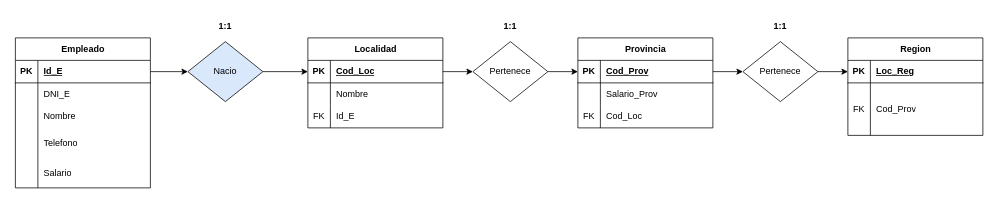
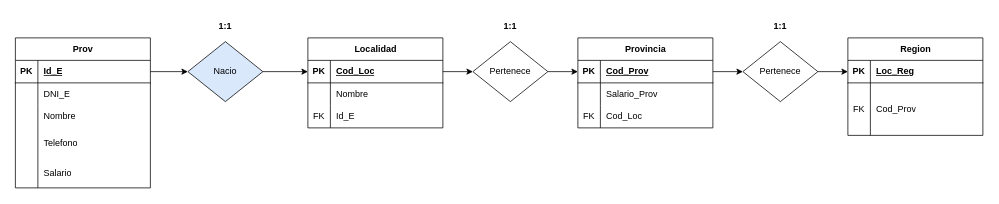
  <mxCell id="0" />
  <mxCell id="1" parent="0" />
- <mxCell id="2" value="Empleado" style="shape=table;startSize=30;container=1;collapsible=1;childLayout=tableLayout;fixedRows=1;rowLines=0;fontStyle=1;align=center;resizeLast=1;html=1;" parent="1" vertex="1"><mxGeometry x="20" y="50" width="180" height="200" as="geometry" /></mxCell>
+ <mxCell id="2" value="Prov" style="shape=table;startSize=30;container=1;collapsible=1;childLayout=tableLayout;fixedRows=1;rowLines=0;fontStyle=1;align=center;resizeLast=1;html=1;" parent="1" vertex="1"><mxGeometry x="20" y="50" width="180" height="200" as="geometry" /></mxCell>
  <mxCell id="3" value="" style="shape=tableRow;horizontal=0;startSize=0;swimlaneHead=0;swimlaneBody=0;fillColor=none;collapsible=0;dropTarget=0;points=[[0,0.5],[1,0.5]];portConstraint=eastwest;top=0;left=0;right=0;bottom=1;" parent="2" vertex="1"><mxGeometry y="30" width="180" height="30" as="geometry" /></mxCell>
  <mxCell id="4" value="PK" style="shape=partialRectangle;connectable=0;fillColor=none;top=0;left=0;bottom=0;right=0;fontStyle=1;overflow=hidden;whiteSpace=wrap;html=1;" parent="3" vertex="1"><mxGeometry width="30" height="30" as="geometry"><mxRectangle width="30" height="30" as="alternateBounds" /></mxGeometry></mxCell>
  <mxCell id="5" value="Id_E" style="shape=partialRectangle;connectable=0;fillColor=none;top=0;left=0;bottom=0;right=0;align=left;spacingLeft=6;fontStyle=5;overflow=hidden;whiteSpace=wrap;html=1;" parent="3" vertex="1"><mxGeometry x="30" width="150" height="30" as="geometry"><mxRectangle width="150" height="30" as="alternateBounds" /></mxGeometry></mxCell>
  <mxCell id="6" value="" style="shape=tableRow;horizontal=0;startSize=0;swimlaneHead=0;swimlaneBody=0;fillColor=none;collapsible=0;dropTarget=0;points=[[0,0.5],[1,0.5]];portConstraint=eastwest;top=0;left=0;right=0;bottom=0;" parent="2" vertex="1"><mxGeometry y="60" width="180" height="30" as="geometry" /></mxCell>
  <mxCell id="7" value="" style="shape=partialRectangle;connectable=0;fillColor=none;top=0;left=0;bottom=0;right=0;editable=1;overflow=hidden;whiteSpace=wrap;html=1;" parent="6" vertex="1"><mxGeometry width="30" height="30" as="geometry"><mxRectangle width="30" height="30" as="alternateBounds" /></mxGeometry></mxCell>
  <mxCell id="8" value="DNI_E" style="shape=partialRectangle;connectable=0;fillColor=none;top=0;left=0;bottom=0;right=0;align=left;spacingLeft=6;overflow=hidden;whiteSpace=wrap;html=1;" parent="6" vertex="1"><mxGeometry x="30" width="150" height="30" as="geometry"><mxRectangle width="150" height="30" as="alternateBounds" /></mxGeometry></mxCell>
  <mxCell id="9" value="" style="shape=tableRow;horizontal=0;startSize=0;swimlaneHead=0;swimlaneBody=0;fillColor=none;collapsible=0;dropTarget=0;points=[[0,0.5],[1,0.5]];portConstraint=eastwest;top=0;left=0;right=0;bottom=0;" parent="2" vertex="1"><mxGeometry y="90" width="180" height="30" as="geometry" /></mxCell>
  <mxCell id="10" value="" style="shape=partialRectangle;connectable=0;fillColor=none;top=0;left=0;bottom=0;right=0;editable=1;overflow=hidden;whiteSpace=wrap;html=1;" parent="9" vertex="1"><mxGeometry width="30" height="30" as="geometry"><mxRectangle width="30" height="30" as="alternateBounds" /></mxGeometry></mxCell>
  <mxCell id="11" value="Nombre" style="shape=partialRectangle;connectable=0;fillColor=none;top=0;left=0;bottom=0;right=0;align=left;spacingLeft=6;overflow=hidden;whiteSpace=wrap;html=1;" parent="9" vertex="1"><mxGeometry x="30" width="150" height="30" as="geometry"><mxRectangle width="150" height="30" as="alternateBounds" /></mxGeometry></mxCell>
  <mxCell id="12" value="" style="shape=tableRow;horizontal=0;startSize=0;swimlaneHead=0;swimlaneBody=0;fillColor=none;collapsible=0;dropTarget=0;points=[[0,0.5],[1,0.5]];portConstraint=eastwest;top=0;left=0;right=0;bottom=0;" parent="2" vertex="1"><mxGeometry y="120" width="180" height="40" as="geometry" /></mxCell>
  <mxCell id="13" value="" style="shape=partialRectangle;connectable=0;fillColor=none;top=0;left=0;bottom=0;right=0;editable=1;overflow=hidden;whiteSpace=wrap;html=1;" parent="12" vertex="1"><mxGeometry width="30" height="40" as="geometry"><mxRectangle width="30" height="40" as="alternateBounds" /></mxGeometry></mxCell>
  <mxCell id="14" value="Telefono" style="shape=partialRectangle;connectable=0;fillColor=none;top=0;left=0;bottom=0;right=0;align=left;spacingLeft=6;overflow=hidden;whiteSpace=wrap;html=1;" parent="12" vertex="1"><mxGeometry x="30" width="150" height="40" as="geometry"><mxRectangle width="150" height="40" as="alternateBounds" /></mxGeometry></mxCell>
  <mxCell id="15" value="" style="shape=tableRow;horizontal=0;startSize=0;swimlaneHead=0;swimlaneBody=0;fillColor=none;collapsible=0;dropTarget=0;points=[[0,0.5],[1,0.5]];portConstraint=eastwest;top=0;left=0;right=0;bottom=0;" parent="2" vertex="1"><mxGeometry y="160" width="180" height="40" as="geometry" /></mxCell>
  <mxCell id="16" value="" style="shape=partialRectangle;connectable=0;fillColor=none;top=0;left=0;bottom=0;right=0;editable=1;overflow=hidden;whiteSpace=wrap;html=1;" parent="15" vertex="1"><mxGeometry width="30" height="40" as="geometry"><mxRectangle width="30" height="40" as="alternateBounds" /></mxGeometry></mxCell>
  <mxCell id="17" value="Salario" style="shape=partialRectangle;connectable=0;fillColor=none;top=0;left=0;bottom=0;right=0;align=left;spacingLeft=6;overflow=hidden;whiteSpace=wrap;html=1;" parent="15" vertex="1"><mxGeometry x="30" width="150" height="40" as="geometry"><mxRectangle width="150" height="40" as="alternateBounds" /></mxGeometry></mxCell>
  <mxCell id="18" value="Provincia" style="shape=table;startSize=30;container=1;collapsible=1;childLayout=tableLayout;fixedRows=1;rowLines=0;fontStyle=1;align=center;resizeLast=1;html=1;" parent="1" vertex="1"><mxGeometry x="770" y="50" width="180" height="120" as="geometry" /></mxCell>
  <mxCell id="19" value="" style="shape=tableRow;horizontal=0;startSize=0;swimlaneHead=0;swimlaneBody=0;fillColor=none;collapsible=0;dropTarget=0;points=[[0,0.5],[1,0.5]];portConstraint=eastwest;top=0;left=0;right=0;bottom=1;" parent="18" vertex="1"><mxGeometry y="30" width="180" height="30" as="geometry" /></mxCell>
  <mxCell id="20" value="PK" style="shape=partialRectangle;connectable=0;fillColor=none;top=0;left=0;bottom=0;right=0;fontStyle=1;overflow=hidden;whiteSpace=wrap;html=1;" parent="19" vertex="1"><mxGeometry width="30" height="30" as="geometry"><mxRectangle width="30" height="30" as="alternateBounds" /></mxGeometry></mxCell>
  <mxCell id="21" value="Cod_Prov" style="shape=partialRectangle;connectable=0;fillColor=none;top=0;left=0;bottom=0;right=0;align=left;spacingLeft=6;fontStyle=5;overflow=hidden;whiteSpace=wrap;html=1;" parent="19" vertex="1"><mxGeometry x="30" width="150" height="30" as="geometry"><mxRectangle width="150" height="30" as="alternateBounds" /></mxGeometry></mxCell>
  <mxCell id="22" value="" style="shape=tableRow;horizontal=0;startSize=0;swimlaneHead=0;swimlaneBody=0;fillColor=none;collapsible=0;dropTarget=0;points=[[0,0.5],[1,0.5]];portConstraint=eastwest;top=0;left=0;right=0;bottom=0;" parent="18" vertex="1"><mxGeometry y="60" width="180" height="30" as="geometry" /></mxCell>
  <mxCell id="23" value="" style="shape=partialRectangle;connectable=0;fillColor=none;top=0;left=0;bottom=0;right=0;editable=1;overflow=hidden;whiteSpace=wrap;html=1;" parent="22" vertex="1"><mxGeometry width="30" height="30" as="geometry"><mxRectangle width="30" height="30" as="alternateBounds" /></mxGeometry></mxCell>
  <mxCell id="24" value="Salario_Prov" style="shape=partialRectangle;connectable=0;fillColor=none;top=0;left=0;bottom=0;right=0;align=left;spacingLeft=6;overflow=hidden;whiteSpace=wrap;html=1;" parent="22" vertex="1"><mxGeometry x="30" width="150" height="30" as="geometry"><mxRectangle width="150" height="30" as="alternateBounds" /></mxGeometry></mxCell>
  <mxCell id="25" value="" style="shape=tableRow;horizontal=0;startSize=0;swimlaneHead=0;swimlaneBody=0;fillColor=none;collapsible=0;dropTarget=0;points=[[0,0.5],[1,0.5]];portConstraint=eastwest;top=0;left=0;right=0;bottom=0;" parent="18" vertex="1"><mxGeometry y="90" width="180" height="30" as="geometry" /></mxCell>
  <mxCell id="26" value="FK" style="shape=partialRectangle;connectable=0;fillColor=none;top=0;left=0;bottom=0;right=0;editable=1;overflow=hidden;whiteSpace=wrap;html=1;" parent="25" vertex="1"><mxGeometry width="30" height="30" as="geometry"><mxRectangle width="30" height="30" as="alternateBounds" /></mxGeometry></mxCell>
  <mxCell id="27" value="Cod_Loc" style="shape=partialRectangle;connectable=0;fillColor=none;top=0;left=0;bottom=0;right=0;align=left;spacingLeft=6;overflow=hidden;whiteSpace=wrap;html=1;" parent="25" vertex="1"><mxGeometry x="30" width="150" height="30" as="geometry"><mxRectangle width="150" height="30" as="alternateBounds" /></mxGeometry></mxCell>
  <mxCell id="28" value="Region" style="shape=table;startSize=30;container=1;collapsible=1;childLayout=tableLayout;fixedRows=1;rowLines=0;fontStyle=1;align=center;resizeLast=1;html=1;" parent="1" vertex="1"><mxGeometry x="1130" y="50" width="180" height="130" as="geometry" /></mxCell>
  <mxCell id="29" value="" style="shape=tableRow;horizontal=0;startSize=0;swimlaneHead=0;swimlaneBody=0;fillColor=none;collapsible=0;dropTarget=0;points=[[0,0.5],[1,0.5]];portConstraint=eastwest;top=0;left=0;right=0;bottom=1;" parent="28" vertex="1"><mxGeometry y="30" width="180" height="30" as="geometry" /></mxCell>
  <mxCell id="30" value="PK" style="shape=partialRectangle;connectable=0;fillColor=none;top=0;left=0;bottom=0;right=0;fontStyle=1;overflow=hidden;whiteSpace=wrap;html=1;" parent="29" vertex="1"><mxGeometry width="30" height="30" as="geometry"><mxRectangle width="30" height="30" as="alternateBounds" /></mxGeometry></mxCell>
  <mxCell id="31" value="Loc_Reg" style="shape=partialRectangle;connectable=0;fillColor=none;top=0;left=0;bottom=0;right=0;align=left;spacingLeft=6;fontStyle=5;overflow=hidden;whiteSpace=wrap;html=1;" parent="29" vertex="1"><mxGeometry x="30" width="150" height="30" as="geometry"><mxRectangle width="150" height="30" as="alternateBounds" /></mxGeometry></mxCell>
  <mxCell id="32" value="" style="shape=tableRow;horizontal=0;startSize=0;swimlaneHead=0;swimlaneBody=0;fillColor=none;collapsible=0;dropTarget=0;points=[[0,0.5],[1,0.5]];portConstraint=eastwest;top=0;left=0;right=0;bottom=0;" parent="28" vertex="1"><mxGeometry y="60" width="180" height="70" as="geometry" /></mxCell>
  <mxCell id="33" value="FK" style="shape=partialRectangle;connectable=0;fillColor=none;top=0;left=0;bottom=0;right=0;editable=1;overflow=hidden;whiteSpace=wrap;html=1;" parent="32" vertex="1"><mxGeometry width="30" height="70" as="geometry"><mxRectangle width="30" height="70" as="alternateBounds" /></mxGeometry></mxCell>
  <mxCell id="34" value="Cod_Prov" style="shape=partialRectangle;connectable=0;fillColor=none;top=0;left=0;bottom=0;right=0;align=left;spacingLeft=6;overflow=hidden;whiteSpace=wrap;html=1;" parent="32" vertex="1"><mxGeometry x="30" width="150" height="70" as="geometry"><mxRectangle width="150" height="70" as="alternateBounds" /></mxGeometry></mxCell>
  <mxCell id="35" value="Localidad" style="shape=table;startSize=30;container=1;collapsible=1;childLayout=tableLayout;fixedRows=1;rowLines=0;fontStyle=1;align=center;resizeLast=1;html=1;" parent="1" vertex="1"><mxGeometry x="410" y="50" width="180" height="120" as="geometry" /></mxCell>
  <mxCell id="36" value="" style="shape=tableRow;horizontal=0;startSize=0;swimlaneHead=0;swimlaneBody=0;fillColor=none;collapsible=0;dropTarget=0;points=[[0,0.5],[1,0.5]];portConstraint=eastwest;top=0;left=0;right=0;bottom=1;" parent="35" vertex="1"><mxGeometry y="30" width="180" height="30" as="geometry" /></mxCell>
  <mxCell id="37" value="PK" style="shape=partialRectangle;connectable=0;fillColor=none;top=0;left=0;bottom=0;right=0;fontStyle=1;overflow=hidden;whiteSpace=wrap;html=1;" parent="36" vertex="1"><mxGeometry width="30" height="30" as="geometry"><mxRectangle width="30" height="30" as="alternateBounds" /></mxGeometry></mxCell>
  <mxCell id="38" value="Cod_Loc" style="shape=partialRectangle;connectable=0;fillColor=none;top=0;left=0;bottom=0;right=0;align=left;spacingLeft=6;fontStyle=5;overflow=hidden;whiteSpace=wrap;html=1;" parent="36" vertex="1"><mxGeometry x="30" width="150" height="30" as="geometry"><mxRectangle width="150" height="30" as="alternateBounds" /></mxGeometry></mxCell>
  <mxCell id="39" value="" style="shape=tableRow;horizontal=0;startSize=0;swimlaneHead=0;swimlaneBody=0;fillColor=none;collapsible=0;dropTarget=0;points=[[0,0.5],[1,0.5]];portConstraint=eastwest;top=0;left=0;right=0;bottom=0;" parent="35" vertex="1"><mxGeometry y="60" width="180" height="30" as="geometry" /></mxCell>
  <mxCell id="40" value="" style="shape=partialRectangle;connectable=0;fillColor=none;top=0;left=0;bottom=0;right=0;editable=1;overflow=hidden;whiteSpace=wrap;html=1;" parent="39" vertex="1"><mxGeometry width="30" height="30" as="geometry"><mxRectangle width="30" height="30" as="alternateBounds" /></mxGeometry></mxCell>
  <mxCell id="41" value="Nombre" style="shape=partialRectangle;connectable=0;fillColor=none;top=0;left=0;bottom=0;right=0;align=left;spacingLeft=6;overflow=hidden;whiteSpace=wrap;html=1;" parent="39" vertex="1"><mxGeometry x="30" width="150" height="30" as="geometry"><mxRectangle width="150" height="30" as="alternateBounds" /></mxGeometry></mxCell>
  <mxCell id="42" value="" style="shape=tableRow;horizontal=0;startSize=0;swimlaneHead=0;swimlaneBody=0;fillColor=none;collapsible=0;dropTarget=0;points=[[0,0.5],[1,0.5]];portConstraint=eastwest;top=0;left=0;right=0;bottom=0;" parent="35" vertex="1"><mxGeometry y="90" width="180" height="30" as="geometry" /></mxCell>
  <mxCell id="43" value="FK" style="shape=partialRectangle;connectable=0;fillColor=none;top=0;left=0;bottom=0;right=0;editable=1;overflow=hidden;whiteSpace=wrap;html=1;" parent="42" vertex="1"><mxGeometry width="30" height="30" as="geometry"><mxRectangle width="30" height="30" as="alternateBounds" /></mxGeometry></mxCell>
  <mxCell id="44" value="Id_E" style="shape=partialRectangle;connectable=0;fillColor=none;top=0;left=0;bottom=0;right=0;align=left;spacingLeft=6;overflow=hidden;whiteSpace=wrap;html=1;" parent="42" vertex="1"><mxGeometry x="30" width="150" height="30" as="geometry"><mxRectangle width="150" height="30" as="alternateBounds" /></mxGeometry></mxCell>
  <mxCell id="45" style="edgeStyle=orthogonalEdgeStyle;rounded=0;orthogonalLoop=1;jettySize=auto;html=1;exitX=1;exitY=0.5;exitDx=0;exitDy=0;entryX=0;entryY=0.5;entryDx=0;entryDy=0;" parent="1" source="46" target="36" edge="1"><mxGeometry relative="1" as="geometry" /></mxCell>
  <mxCell id="46" value="Nacio" style="rhombus;whiteSpace=wrap;html=1;fillColor=#dae8fc;" parent="1" vertex="1"><mxGeometry x="250" y="55" width="100" height="80" as="geometry" /></mxCell>
  <mxCell id="47" style="edgeStyle=orthogonalEdgeStyle;rounded=0;orthogonalLoop=1;jettySize=auto;html=1;exitX=1;exitY=0.5;exitDx=0;exitDy=0;entryX=0;entryY=0.5;entryDx=0;entryDy=0;" parent="1" source="48" target="19" edge="1"><mxGeometry relative="1" as="geometry" /></mxCell>
  <mxCell id="48" value="Pertenece" style="rhombus;whiteSpace=wrap;html=1;" parent="1" vertex="1"><mxGeometry x="630" y="55" width="100" height="80" as="geometry" /></mxCell>
  <mxCell id="49" style="edgeStyle=orthogonalEdgeStyle;rounded=0;orthogonalLoop=1;jettySize=auto;html=1;exitX=1;exitY=0.5;exitDx=0;exitDy=0;entryX=0;entryY=0.5;entryDx=0;entryDy=0;" parent="1" source="50" target="29" edge="1"><mxGeometry relative="1" as="geometry" /></mxCell>
  <mxCell id="50" value="Pertenece" style="rhombus;whiteSpace=wrap;html=1;" parent="1" vertex="1"><mxGeometry x="990" y="55" width="100" height="80" as="geometry" /></mxCell>
  <mxCell id="51" style="edgeStyle=orthogonalEdgeStyle;rounded=0;orthogonalLoop=1;jettySize=auto;html=1;exitX=1;exitY=0.5;exitDx=0;exitDy=0;entryX=0;entryY=0.5;entryDx=0;entryDy=0;" parent="1" source="3" target="46" edge="1"><mxGeometry relative="1" as="geometry" /></mxCell>
  <mxCell id="52" style="edgeStyle=orthogonalEdgeStyle;rounded=0;orthogonalLoop=1;jettySize=auto;html=1;exitX=1;exitY=0.5;exitDx=0;exitDy=0;entryX=0;entryY=0.5;entryDx=0;entryDy=0;" parent="1" source="36" target="48" edge="1"><mxGeometry relative="1" as="geometry" /></mxCell>
  <mxCell id="53" style="edgeStyle=orthogonalEdgeStyle;rounded=0;orthogonalLoop=1;jettySize=auto;html=1;exitX=1;exitY=0.5;exitDx=0;exitDy=0;entryX=0;entryY=0.5;entryDx=0;entryDy=0;" parent="1" source="19" target="50" edge="1"><mxGeometry relative="1" as="geometry" /></mxCell>
  <mxCell id="54" value="&lt;b&gt;1:1&lt;/b&gt;" style="text;strokeColor=none;align=center;fillColor=none;html=1;verticalAlign=middle;whiteSpace=wrap;rounded=0;" parent="1" vertex="1"><mxGeometry x="270" y="20" width="60" height="30" as="geometry" /></mxCell>
  <mxCell id="55" value="&lt;b&gt;1:1&lt;/b&gt;" style="text;strokeColor=none;align=center;fillColor=none;html=1;verticalAlign=middle;whiteSpace=wrap;rounded=0;" parent="1" vertex="1"><mxGeometry x="650" y="20" width="60" height="30" as="geometry" /></mxCell>
  <mxCell id="56" value="&lt;b&gt;1:1&lt;/b&gt;" style="text;strokeColor=none;align=center;fillColor=none;html=1;verticalAlign=middle;whiteSpace=wrap;rounded=0;" parent="1" vertex="1"><mxGeometry x="1010" y="20" width="60" height="30" as="geometry" /></mxCell>
